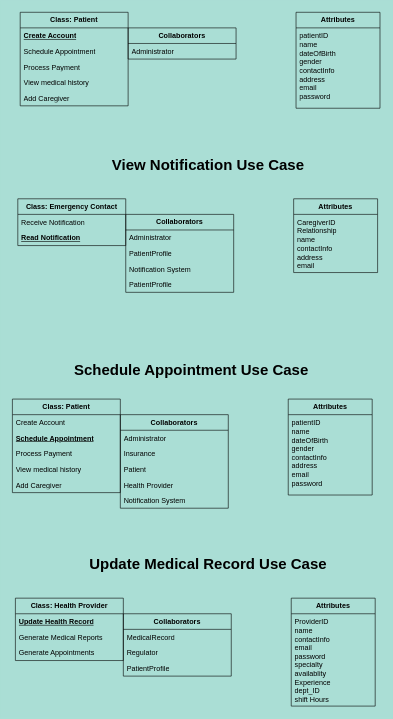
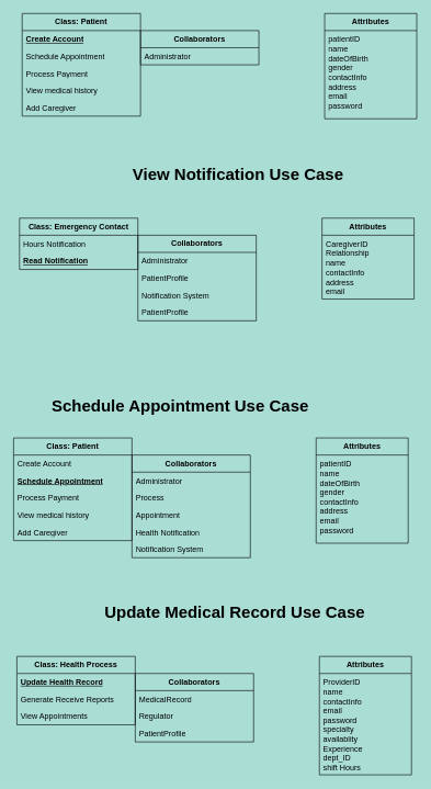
  <mxCell id="0" />
  <mxCell id="1" parent="0" />
  <mxCell id="2" value="&lt;b&gt;Class:&amp;nbsp;Patient&lt;/b&gt;" style="swimlane;fontStyle=0;childLayout=stackLayout;horizontal=1;startSize=26;fillColor=none;horizontalStack=0;resizeParent=1;resizeParentMax=0;resizeLast=0;collapsible=1;marginBottom=0;whiteSpace=wrap;html=1;" vertex="1" parent="1"><mxGeometry x="33" y="20" width="180" height="156" as="geometry" /></mxCell>
  <mxCell id="3" value="&lt;u&gt;&lt;b&gt;Create Account&lt;/b&gt;&lt;/u&gt;" style="text;strokeColor=none;fillColor=none;align=left;verticalAlign=top;spacingLeft=4;spacingRight=4;overflow=hidden;rotatable=0;points=[[0,0.5],[1,0.5]];portConstraint=eastwest;whiteSpace=wrap;html=1;" vertex="1" parent="2"><mxGeometry y="26" width="180" height="26" as="geometry" /></mxCell>
  <mxCell id="4" value="Schedule Appointment" style="text;strokeColor=none;fillColor=none;align=left;verticalAlign=top;spacingLeft=4;spacingRight=4;overflow=hidden;rotatable=0;points=[[0,0.5],[1,0.5]];portConstraint=eastwest;whiteSpace=wrap;html=1;" vertex="1" parent="2"><mxGeometry y="52" width="180" height="26" as="geometry" /></mxCell>
  <mxCell id="5" value="Process Payment" style="text;strokeColor=none;fillColor=none;align=left;verticalAlign=top;spacingLeft=4;spacingRight=4;overflow=hidden;rotatable=0;points=[[0,0.5],[1,0.5]];portConstraint=eastwest;whiteSpace=wrap;html=1;" vertex="1" parent="2"><mxGeometry y="78" width="180" height="26" as="geometry" /></mxCell>
  <mxCell id="6" value="View medical history" style="text;strokeColor=none;fillColor=none;align=left;verticalAlign=top;spacingLeft=4;spacingRight=4;overflow=hidden;rotatable=0;points=[[0,0.5],[1,0.5]];portConstraint=eastwest;whiteSpace=wrap;html=1;" vertex="1" parent="2"><mxGeometry y="104" width="180" height="26" as="geometry" /></mxCell>
  <mxCell id="7" value="Add Caregiver" style="text;strokeColor=none;fillColor=none;align=left;verticalAlign=top;spacingLeft=4;spacingRight=4;overflow=hidden;rotatable=0;points=[[0,0.5],[1,0.5]];portConstraint=eastwest;whiteSpace=wrap;html=1;" vertex="1" parent="2"><mxGeometry y="130" width="180" height="26" as="geometry" /></mxCell>
  <mxCell id="8" value="&lt;b&gt;Collaborators&lt;/b&gt;" style="swimlane;fontStyle=0;childLayout=stackLayout;horizontal=1;startSize=26;fillColor=none;horizontalStack=0;resizeParent=1;resizeParentMax=0;resizeLast=0;collapsible=1;marginBottom=0;whiteSpace=wrap;html=1;" vertex="1" parent="1"><mxGeometry x="213" y="46" width="180" height="52" as="geometry" /></mxCell>
  <mxCell id="9" value="Administrator" style="text;strokeColor=none;fillColor=none;align=left;verticalAlign=top;spacingLeft=4;spacingRight=4;overflow=hidden;rotatable=0;points=[[0,0.5],[1,0.5]];portConstraint=eastwest;whiteSpace=wrap;html=1;" vertex="1" parent="8"><mxGeometry y="26" width="180" height="26" as="geometry" /></mxCell>
  <mxCell id="10" value="&lt;b&gt;Attributes&lt;/b&gt;" style="swimlane;fontStyle=0;childLayout=stackLayout;horizontal=1;startSize=26;fillColor=none;horizontalStack=0;resizeParent=1;resizeParentMax=0;resizeLast=0;collapsible=1;marginBottom=0;whiteSpace=wrap;html=1;" vertex="1" parent="1"><mxGeometry x="493" y="20" width="140" height="160" as="geometry" /></mxCell>
  <mxCell id="11" value="&lt;div&gt;patientID&lt;/div&gt;&lt;div&gt;name&lt;/div&gt;&lt;div&gt;dateOfBirth&lt;/div&gt;&lt;div&gt;gender&lt;/div&gt;&lt;div&gt;contactInfo&lt;/div&gt;&lt;div&gt;address&lt;/div&gt;&lt;div&gt;email&lt;/div&gt;&lt;div&gt;password&lt;/div&gt;" style="text;strokeColor=none;fillColor=none;align=left;verticalAlign=top;spacingLeft=4;spacingRight=4;overflow=hidden;rotatable=0;points=[[0,0.5],[1,0.5]];portConstraint=eastwest;whiteSpace=wrap;html=1;" vertex="1" parent="10"><mxGeometry y="26" width="140" height="134" as="geometry" /></mxCell>
  <mxCell id="12" value="&lt;b&gt;Class: Emergency Contact&lt;/b&gt;" style="swimlane;fontStyle=0;childLayout=stackLayout;horizontal=1;startSize=26;fillColor=none;horizontalStack=0;resizeParent=1;resizeParentMax=0;resizeLast=0;collapsible=1;marginBottom=0;whiteSpace=wrap;html=1;" vertex="1" parent="1"><mxGeometry x="29" y="331" width="180" height="78" as="geometry" /></mxCell>
- <mxCell id="13" value="Receive Notification" style="text;strokeColor=none;fillColor=none;align=left;verticalAlign=top;spacingLeft=4;spacingRight=4;overflow=hidden;rotatable=0;points=[[0,0.5],[1,0.5]];portConstraint=eastwest;whiteSpace=wrap;html=1;" vertex="1" parent="12"><mxGeometry y="26" width="180" height="26" as="geometry" /></mxCell>
+ <mxCell id="13" value="Hours Notification" style="text;strokeColor=none;fillColor=none;align=left;verticalAlign=top;spacingLeft=4;spacingRight=4;overflow=hidden;rotatable=0;points=[[0,0.5],[1,0.5]];portConstraint=eastwest;whiteSpace=wrap;html=1;" vertex="1" parent="12"><mxGeometry y="26" width="180" height="26" as="geometry" /></mxCell>
  <mxCell id="14" value="&lt;div style=&quot;direction: rtl;&quot;&gt;&lt;span style=&quot;background-color: initial;&quot;&gt;&lt;b&gt;&lt;u&gt;Read Notification&lt;/u&gt;&lt;/b&gt;&lt;/span&gt;&lt;/div&gt;" style="text;strokeColor=none;fillColor=none;align=left;verticalAlign=top;spacingLeft=4;spacingRight=4;overflow=hidden;rotatable=0;points=[[0,0.5],[1,0.5]];portConstraint=eastwest;whiteSpace=wrap;html=1;" vertex="1" parent="12"><mxGeometry y="52" width="180" height="26" as="geometry" /></mxCell>
- <mxCell id="15" value="&lt;font style=&quot;font-size: 25px;&quot;&gt;Schedule Appointment Use Case&lt;/font&gt;" style="text;align=center;fontStyle=1;verticalAlign=middle;spacingLeft=3;spacingRight=3;strokeColor=none;rotatable=0;points=[[0,0.5],[1,0.5]];portConstraint=eastwest;html=1;" vertex="1" parent="1"><mxGeometry x="106" y="577" width="424" height="76" as="geometry" /></mxCell>
+ <mxCell id="15" value="&lt;font style=&quot;font-size: 25px;&quot;&gt;Schedule Appointment Use Case&lt;/font&gt;" style="text;align=center;fontStyle=1;verticalAlign=middle;spacingLeft=3;spacingRight=3;strokeColor=none;rotatable=0;points=[[0,0.5],[1,0.5]];portConstraint=eastwest;html=1;" vertex="1" parent="1"><mxGeometry x="61" y="577" width="424" height="76" as="geometry" /></mxCell>
  <mxCell id="16" value="&lt;b&gt;Collaborators&lt;/b&gt;" style="swimlane;fontStyle=0;childLayout=stackLayout;horizontal=1;startSize=26;fillColor=none;horizontalStack=0;resizeParent=1;resizeParentMax=0;resizeLast=0;collapsible=1;marginBottom=0;whiteSpace=wrap;html=1;" vertex="1" parent="1"><mxGeometry x="209" y="357" width="180" height="130" as="geometry" /></mxCell>
  <mxCell id="17" value="Administrator" style="text;strokeColor=none;fillColor=none;align=left;verticalAlign=top;spacingLeft=4;spacingRight=4;overflow=hidden;rotatable=0;points=[[0,0.5],[1,0.5]];portConstraint=eastwest;whiteSpace=wrap;html=1;" vertex="1" parent="16"><mxGeometry y="26" width="180" height="26" as="geometry" /></mxCell>
  <mxCell id="18" value="PatientProfile" style="text;strokeColor=none;fillColor=none;align=left;verticalAlign=top;spacingLeft=4;spacingRight=4;overflow=hidden;rotatable=0;points=[[0,0.5],[1,0.5]];portConstraint=eastwest;whiteSpace=wrap;html=1;" vertex="1" parent="16"><mxGeometry y="52" width="180" height="26" as="geometry" /></mxCell>
  <mxCell id="19" value="Notification System" style="text;strokeColor=none;fillColor=none;align=left;verticalAlign=top;spacingLeft=4;spacingRight=4;overflow=hidden;rotatable=0;points=[[0,0.5],[1,0.5]];portConstraint=eastwest;whiteSpace=wrap;html=1;" vertex="1" parent="16"><mxGeometry y="78" width="180" height="26" as="geometry" /></mxCell>
  <mxCell id="20" value="PatientProfile" style="text;strokeColor=none;fillColor=none;align=left;verticalAlign=top;spacingLeft=4;spacingRight=4;overflow=hidden;rotatable=0;points=[[0,0.5],[1,0.5]];portConstraint=eastwest;whiteSpace=wrap;html=1;" vertex="1" parent="16"><mxGeometry y="104" width="180" height="26" as="geometry" /></mxCell>
  <mxCell id="21" value="&lt;b&gt;Attributes&lt;/b&gt;" style="swimlane;fontStyle=0;childLayout=stackLayout;horizontal=1;startSize=26;fillColor=none;horizontalStack=0;resizeParent=1;resizeParentMax=0;resizeLast=0;collapsible=1;marginBottom=0;whiteSpace=wrap;html=1;" vertex="1" parent="1"><mxGeometry x="489" y="331" width="140" height="123" as="geometry" /></mxCell>
  <mxCell id="22" value="&lt;div&gt;CaregiverID&lt;/div&gt;&lt;div&gt;Relationship&lt;/div&gt;&lt;div&gt;name&lt;/div&gt;&lt;div&gt;contactInfo&lt;/div&gt;&lt;div&gt;address&lt;/div&gt;&lt;div&gt;email&lt;/div&gt;" style="text;strokeColor=none;fillColor=none;align=left;verticalAlign=top;spacingLeft=4;spacingRight=4;overflow=hidden;rotatable=0;points=[[0,0.5],[1,0.5]];portConstraint=eastwest;whiteSpace=wrap;html=1;" vertex="1" parent="21"><mxGeometry y="26" width="140" height="97" as="geometry" /></mxCell>
  <mxCell id="23" value="&lt;b&gt;Class:&amp;nbsp;Patient&lt;/b&gt;" style="swimlane;fontStyle=0;childLayout=stackLayout;horizontal=1;startSize=26;fillColor=none;horizontalStack=0;resizeParent=1;resizeParentMax=0;resizeLast=0;collapsible=1;marginBottom=0;whiteSpace=wrap;html=1;" vertex="1" parent="1"><mxGeometry x="20" y="665" width="180" height="156" as="geometry" /></mxCell>
  <mxCell id="24" value="Create Account" style="text;strokeColor=none;fillColor=none;align=left;verticalAlign=top;spacingLeft=4;spacingRight=4;overflow=hidden;rotatable=0;points=[[0,0.5],[1,0.5]];portConstraint=eastwest;whiteSpace=wrap;html=1;" vertex="1" parent="23"><mxGeometry y="26" width="180" height="26" as="geometry" /></mxCell>
  <mxCell id="25" value="&lt;b&gt;&lt;u&gt;Schedule Appointment&lt;/u&gt;&lt;/b&gt;" style="text;strokeColor=none;fillColor=none;align=left;verticalAlign=top;spacingLeft=4;spacingRight=4;overflow=hidden;rotatable=0;points=[[0,0.5],[1,0.5]];portConstraint=eastwest;whiteSpace=wrap;html=1;" vertex="1" parent="23"><mxGeometry y="52" width="180" height="26" as="geometry" /></mxCell>
  <mxCell id="26" value="Process Payment" style="text;strokeColor=none;fillColor=none;align=left;verticalAlign=top;spacingLeft=4;spacingRight=4;overflow=hidden;rotatable=0;points=[[0,0.5],[1,0.5]];portConstraint=eastwest;whiteSpace=wrap;html=1;" vertex="1" parent="23"><mxGeometry y="78" width="180" height="26" as="geometry" /></mxCell>
  <mxCell id="27" value="View medical history" style="text;strokeColor=none;fillColor=none;align=left;verticalAlign=top;spacingLeft=4;spacingRight=4;overflow=hidden;rotatable=0;points=[[0,0.5],[1,0.5]];portConstraint=eastwest;whiteSpace=wrap;html=1;" vertex="1" parent="23"><mxGeometry y="104" width="180" height="26" as="geometry" /></mxCell>
  <mxCell id="28" value="Add Caregiver" style="text;strokeColor=none;fillColor=none;align=left;verticalAlign=top;spacingLeft=4;spacingRight=4;overflow=hidden;rotatable=0;points=[[0,0.5],[1,0.5]];portConstraint=eastwest;whiteSpace=wrap;html=1;" vertex="1" parent="23"><mxGeometry y="130" width="180" height="26" as="geometry" /></mxCell>
- <mxCell id="29" value="&lt;font style=&quot;font-size: 25px;&quot;&gt;View Notification Use Case&lt;/font&gt;" style="text;align=center;fontStyle=1;verticalAlign=middle;spacingLeft=3;spacingRight=3;strokeColor=none;rotatable=0;points=[[0,0.5],[1,0.5]];portConstraint=eastwest;html=1;" vertex="1" parent="1"><mxGeometry x="152" y="226" width="388" height="94" as="geometry" /></mxCell>
+ <mxCell id="29" value="&lt;font style=&quot;font-size: 25px;&quot;&gt;View Notification Use Case&lt;/font&gt;" style="text;align=center;fontStyle=1;verticalAlign=middle;spacingLeft=3;spacingRight=3;strokeColor=none;rotatable=0;points=[[0,0.5],[1,0.5]];portConstraint=eastwest;html=1;" vertex="1" parent="1"><mxGeometry x="167" y="216" width="388" height="94" as="geometry" /></mxCell>
  <mxCell id="30" value="&lt;b&gt;Collaborators&lt;/b&gt;" style="swimlane;fontStyle=0;childLayout=stackLayout;horizontal=1;startSize=26;fillColor=none;horizontalStack=0;resizeParent=1;resizeParentMax=0;resizeLast=0;collapsible=1;marginBottom=0;whiteSpace=wrap;html=1;" vertex="1" parent="1"><mxGeometry x="200" y="691" width="180" height="156" as="geometry" /></mxCell>
  <mxCell id="31" value="Administrator" style="text;strokeColor=none;fillColor=none;align=left;verticalAlign=top;spacingLeft=4;spacingRight=4;overflow=hidden;rotatable=0;points=[[0,0.5],[1,0.5]];portConstraint=eastwest;whiteSpace=wrap;html=1;" vertex="1" parent="30"><mxGeometry y="26" width="180" height="26" as="geometry" /></mxCell>
- <mxCell id="32" value="Insurance" style="text;strokeColor=none;fillColor=none;align=left;verticalAlign=top;spacingLeft=4;spacingRight=4;overflow=hidden;rotatable=0;points=[[0,0.5],[1,0.5]];portConstraint=eastwest;whiteSpace=wrap;html=1;" vertex="1" parent="30"><mxGeometry y="52" width="180" height="26" as="geometry" /></mxCell>
- <mxCell id="33" value="Patient" style="text;strokeColor=none;fillColor=none;align=left;verticalAlign=top;spacingLeft=4;spacingRight=4;overflow=hidden;rotatable=0;points=[[0,0.5],[1,0.5]];portConstraint=eastwest;whiteSpace=wrap;html=1;" vertex="1" parent="30"><mxGeometry y="78" width="180" height="26" as="geometry" /></mxCell>
- <mxCell id="34" value="Health Provider" style="text;strokeColor=none;fillColor=none;align=left;verticalAlign=top;spacingLeft=4;spacingRight=4;overflow=hidden;rotatable=0;points=[[0,0.5],[1,0.5]];portConstraint=eastwest;whiteSpace=wrap;html=1;" vertex="1" parent="30"><mxGeometry y="104" width="180" height="26" as="geometry" /></mxCell>
+ <mxCell id="32" value="Process" style="text;strokeColor=none;fillColor=none;align=left;verticalAlign=top;spacingLeft=4;spacingRight=4;overflow=hidden;rotatable=0;points=[[0,0.5],[1,0.5]];portConstraint=eastwest;whiteSpace=wrap;html=1;" vertex="1" parent="30"><mxGeometry y="52" width="180" height="26" as="geometry" /></mxCell>
+ <mxCell id="33" value="Appointment" style="text;strokeColor=none;fillColor=none;align=left;verticalAlign=top;spacingLeft=4;spacingRight=4;overflow=hidden;rotatable=0;points=[[0,0.5],[1,0.5]];portConstraint=eastwest;whiteSpace=wrap;html=1;" vertex="1" parent="30"><mxGeometry y="78" width="180" height="26" as="geometry" /></mxCell>
+ <mxCell id="34" value="Health Notification" style="text;strokeColor=none;fillColor=none;align=left;verticalAlign=top;spacingLeft=4;spacingRight=4;overflow=hidden;rotatable=0;points=[[0,0.5],[1,0.5]];portConstraint=eastwest;whiteSpace=wrap;html=1;" vertex="1" parent="30"><mxGeometry y="104" width="180" height="26" as="geometry" /></mxCell>
  <mxCell id="35" value="Notification System" style="text;strokeColor=none;fillColor=none;align=left;verticalAlign=top;spacingLeft=4;spacingRight=4;overflow=hidden;rotatable=0;points=[[0,0.5],[1,0.5]];portConstraint=eastwest;whiteSpace=wrap;html=1;" vertex="1" parent="30"><mxGeometry y="130" width="180" height="26" as="geometry" /></mxCell>
  <mxCell id="36" value="&lt;b&gt;Attributes&lt;/b&gt;" style="swimlane;fontStyle=0;childLayout=stackLayout;horizontal=1;startSize=26;fillColor=none;horizontalStack=0;resizeParent=1;resizeParentMax=0;resizeLast=0;collapsible=1;marginBottom=0;whiteSpace=wrap;html=1;" vertex="1" parent="1"><mxGeometry x="480" y="665" width="140" height="160" as="geometry" /></mxCell>
  <mxCell id="37" value="&lt;div&gt;patientID&lt;/div&gt;&lt;div&gt;name&lt;/div&gt;&lt;div&gt;dateOfBirth&lt;/div&gt;&lt;div&gt;gender&lt;/div&gt;&lt;div&gt;contactInfo&lt;/div&gt;&lt;div&gt;address&lt;/div&gt;&lt;div&gt;email&lt;/div&gt;&lt;div&gt;password&lt;/div&gt;" style="text;strokeColor=none;fillColor=none;align=left;verticalAlign=top;spacingLeft=4;spacingRight=4;overflow=hidden;rotatable=0;points=[[0,0.5],[1,0.5]];portConstraint=eastwest;whiteSpace=wrap;html=1;" vertex="1" parent="36"><mxGeometry y="26" width="140" height="134" as="geometry" /></mxCell>
- <mxCell id="38" value="&lt;b&gt;Class:&amp;nbsp;Health Provider&lt;/b&gt;" style="swimlane;fontStyle=0;childLayout=stackLayout;horizontal=1;startSize=26;fillColor=none;horizontalStack=0;resizeParent=1;resizeParentMax=0;resizeLast=0;collapsible=1;marginBottom=0;whiteSpace=wrap;html=1;" vertex="1" parent="1"><mxGeometry x="25" y="997" width="180" height="104" as="geometry" /></mxCell>
+ <mxCell id="38" value="&lt;b&gt;Class:&amp;nbsp;Health Process&lt;/b&gt;" style="swimlane;fontStyle=0;childLayout=stackLayout;horizontal=1;startSize=26;fillColor=none;horizontalStack=0;resizeParent=1;resizeParentMax=0;resizeLast=0;collapsible=1;marginBottom=0;whiteSpace=wrap;html=1;" vertex="1" parent="1"><mxGeometry x="25" y="997" width="180" height="104" as="geometry" /></mxCell>
  <mxCell id="39" value="&lt;u&gt;&lt;b&gt;Update Health Record&lt;/b&gt;&lt;/u&gt;" style="text;strokeColor=none;fillColor=none;align=left;verticalAlign=top;spacingLeft=4;spacingRight=4;overflow=hidden;rotatable=0;points=[[0,0.5],[1,0.5]];portConstraint=eastwest;whiteSpace=wrap;html=1;" vertex="1" parent="38"><mxGeometry y="26" width="180" height="26" as="geometry" /></mxCell>
- <mxCell id="40" value="Generate Medical Reports" style="text;strokeColor=none;fillColor=none;align=left;verticalAlign=top;spacingLeft=4;spacingRight=4;overflow=hidden;rotatable=0;points=[[0,0.5],[1,0.5]];portConstraint=eastwest;whiteSpace=wrap;html=1;" vertex="1" parent="38"><mxGeometry y="52" width="180" height="26" as="geometry" /></mxCell>
- <mxCell id="41" value="Generate Appointments" style="text;strokeColor=none;fillColor=none;align=left;verticalAlign=top;spacingLeft=4;spacingRight=4;overflow=hidden;rotatable=0;points=[[0,0.5],[1,0.5]];portConstraint=eastwest;whiteSpace=wrap;html=1;" vertex="1" parent="38"><mxGeometry y="78" width="180" height="26" as="geometry" /></mxCell>
- <mxCell id="42" value="&lt;font style=&quot;font-size: 25px;&quot;&gt;Update Medical Record Use Case&lt;/font&gt;" style="text;align=center;fontStyle=1;verticalAlign=middle;spacingLeft=3;spacingRight=3;strokeColor=none;rotatable=0;points=[[0,0.5],[1,0.5]];portConstraint=eastwest;html=1;" vertex="1" parent="1"><mxGeometry x="100" y="887" width="492" height="104" as="geometry" /></mxCell>
+ <mxCell id="40" value="Generate Receive Reports" style="text;strokeColor=none;fillColor=none;align=left;verticalAlign=top;spacingLeft=4;spacingRight=4;overflow=hidden;rotatable=0;points=[[0,0.5],[1,0.5]];portConstraint=eastwest;whiteSpace=wrap;html=1;" vertex="1" parent="38"><mxGeometry y="52" width="180" height="26" as="geometry" /></mxCell>
+ <mxCell id="41" value="View Appointments" style="text;strokeColor=none;fillColor=none;align=left;verticalAlign=top;spacingLeft=4;spacingRight=4;overflow=hidden;rotatable=0;points=[[0,0.5],[1,0.5]];portConstraint=eastwest;whiteSpace=wrap;html=1;" vertex="1" parent="38"><mxGeometry y="78" width="180" height="26" as="geometry" /></mxCell>
+ <mxCell id="42" value="&lt;font style=&quot;font-size: 25px;&quot;&gt;Update Medical Record Use Case&lt;/font&gt;" style="text;align=center;fontStyle=1;verticalAlign=middle;spacingLeft=3;spacingRight=3;strokeColor=none;rotatable=0;points=[[0,0.5],[1,0.5]];portConstraint=eastwest;html=1;" vertex="1" parent="1"><mxGeometry x="110" y="877" width="492" height="104" as="geometry" /></mxCell>
  <mxCell id="43" value="&lt;b&gt;Collaborators&lt;/b&gt;" style="swimlane;fontStyle=0;childLayout=stackLayout;horizontal=1;startSize=26;fillColor=none;horizontalStack=0;resizeParent=1;resizeParentMax=0;resizeLast=0;collapsible=1;marginBottom=0;whiteSpace=wrap;html=1;" vertex="1" parent="1"><mxGeometry x="205" y="1023" width="180" height="104" as="geometry" /></mxCell>
  <mxCell id="44" value="MedicalRecord&lt;span style=&quot;color: rgba(0, 0, 0, 0); font-family: monospace; font-size: 0px; text-wrap: nowrap;&quot;&gt;%3CmxGraphModel%3E%3Croot%3E%3CmxCell%20id%3D%220%22%2F%3E%3CmxCell%20id%3D%221%22%20parent%3D%220%22%2F%3E%3CmxCell%20id%3D%222%22%20value%3D%22Health%20Provider%22%20style%3D%22text%3BstrokeColor%3Dnone%3BfillColor%3Dnone%3Balign%3Dleft%3BverticalAlign%3Dtop%3BspacingLeft%3D4%3BspacingRight%3D4%3Boverflow%3Dhidden%3Brotatable%3D0%3Bpoints%3D%5B%5B0%2C0.5%5D%2C%5B1%2C0.5%5D%5D%3BportConstraint%3Deastwest%3BwhiteSpace%3Dwrap%3Bhtml%3D1%3B%22%20vertex%3D%221%22%20parent%3D%221%22%3E%3CmxGeometry%20x%3D%22257%22%20y%3D%22885%22%20width%3D%22180%22%20height%3D%2226%22%20as%3D%22geometry%22%2F%3E%3C%2FmxCell%3E%3C%2Froot%3E%3C%2FmxGraphModel%3E&lt;/span&gt;" style="text;strokeColor=none;fillColor=none;align=left;verticalAlign=top;spacingLeft=4;spacingRight=4;overflow=hidden;rotatable=0;points=[[0,0.5],[1,0.5]];portConstraint=eastwest;whiteSpace=wrap;html=1;" vertex="1" parent="43"><mxGeometry y="26" width="180" height="26" as="geometry" /></mxCell>
  <mxCell id="45" value="&lt;code&gt;&lt;font face=&quot;Helvetica&quot;&gt;Regulator&lt;/font&gt;&lt;/code&gt;" style="text;strokeColor=none;fillColor=none;align=left;verticalAlign=top;spacingLeft=4;spacingRight=4;overflow=hidden;rotatable=0;points=[[0,0.5],[1,0.5]];portConstraint=eastwest;whiteSpace=wrap;html=1;" vertex="1" parent="43"><mxGeometry y="52" width="180" height="26" as="geometry" /></mxCell>
  <mxCell id="46" value="&lt;code&gt;&lt;font face=&quot;Helvetica&quot;&gt;PatientProfile&lt;/font&gt;&lt;/code&gt;" style="text;strokeColor=none;fillColor=none;align=left;verticalAlign=top;spacingLeft=4;spacingRight=4;overflow=hidden;rotatable=0;points=[[0,0.5],[1,0.5]];portConstraint=eastwest;whiteSpace=wrap;html=1;" vertex="1" parent="43"><mxGeometry y="78" width="180" height="26" as="geometry" /></mxCell>
  <mxCell id="47" value="&lt;b&gt;Attributes&lt;/b&gt;" style="swimlane;fontStyle=0;childLayout=stackLayout;horizontal=1;startSize=26;fillColor=none;horizontalStack=0;resizeParent=1;resizeParentMax=0;resizeLast=0;collapsible=1;marginBottom=0;whiteSpace=wrap;html=1;" vertex="1" parent="1"><mxGeometry x="485" y="997" width="140" height="180" as="geometry" /></mxCell>
  <mxCell id="48" value="&lt;div&gt;ProviderID&lt;/div&gt;&lt;div&gt;name&lt;/div&gt;&lt;div&gt;contactInfo&lt;/div&gt;&lt;div&gt;email&lt;/div&gt;&lt;div&gt;password&lt;/div&gt;&lt;div&gt;specialty&lt;br&gt;&lt;/div&gt;&lt;div&gt;availablity&lt;br&gt;&lt;/div&gt;&lt;div&gt;Experience&lt;/div&gt;&lt;div&gt;dept_ID&lt;/div&gt;&lt;div&gt;shift Hours&lt;/div&gt;" style="text;strokeColor=none;fillColor=none;align=left;verticalAlign=top;spacingLeft=4;spacingRight=4;overflow=hidden;rotatable=0;points=[[0,0.5],[1,0.5]];portConstraint=eastwest;whiteSpace=wrap;html=1;" vertex="1" parent="47"><mxGeometry y="26" width="140" height="154" as="geometry" /></mxCell>
